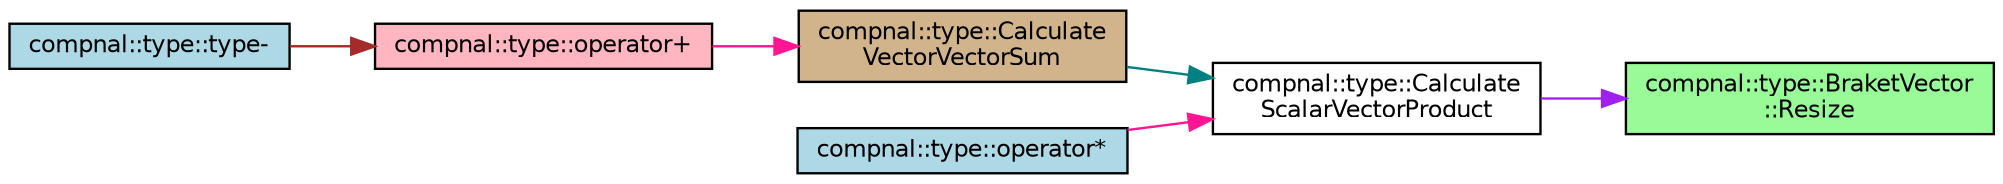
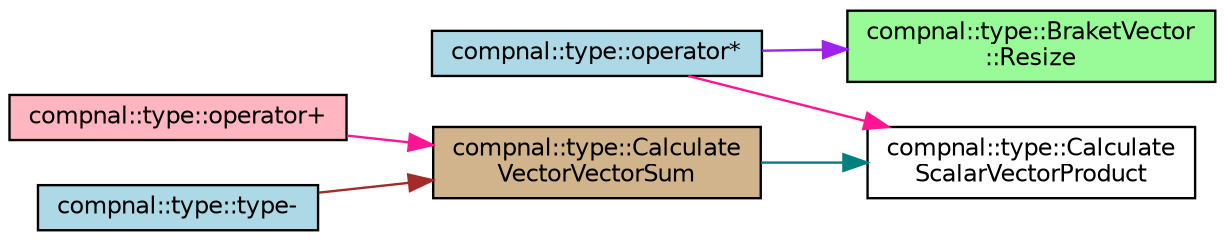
  digraph {
    rankdir=RL
    node [color=black fillcolor=lightblue fontname=Helvetica fontsize=10 shape=record style=filled]
    edge [color=deeppink dir=back fontname=Helvetica fontsize=10 labelfontname=Helvetica labelfontsize=10 style=solid]
    n1 [fillcolor=palegreen fontcolor=black height=0.2 label="compnal::type::BraketVector\l::Resize" width=0.4]
    n2 [fillcolor=white height=0.2 label="compnal::type::Calculate\lScalarVectorProduct" width=0.4]
    n3 [fillcolor=tan height=0.2 label="compnal::type::Calculate\lVectorVectorSum" width=0.4]
    n4 [height=0.2 label="compnal::type::operator*" width=0.4]
    n5 [fillcolor=lightpink height=0.2 label="compnal::type::operator+" width=0.4]
    n6 [height=0.2 label="compnal::type::type-" width=0.4]
-   n1 -> n2 [color=purple]
+   n1 -> n4 [color=purple]
    n2 -> n3 [color=teal]
    n2 -> n4
    n3 -> n5
-   n5 -> n6 [color=brown]
+   n3 -> n6 [color=brown]
  }
